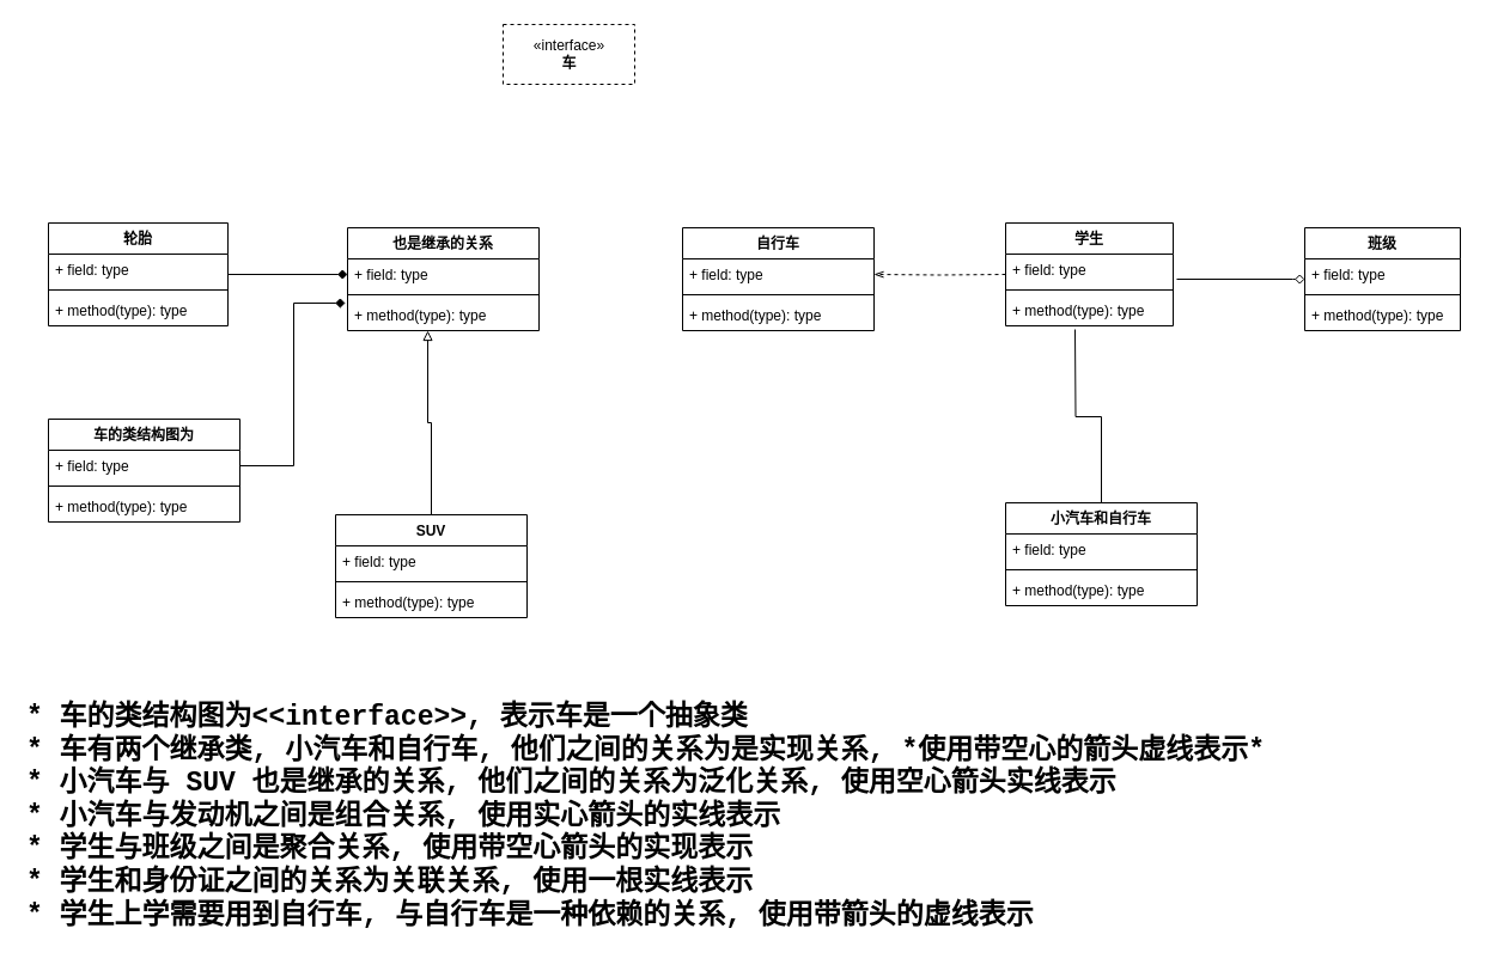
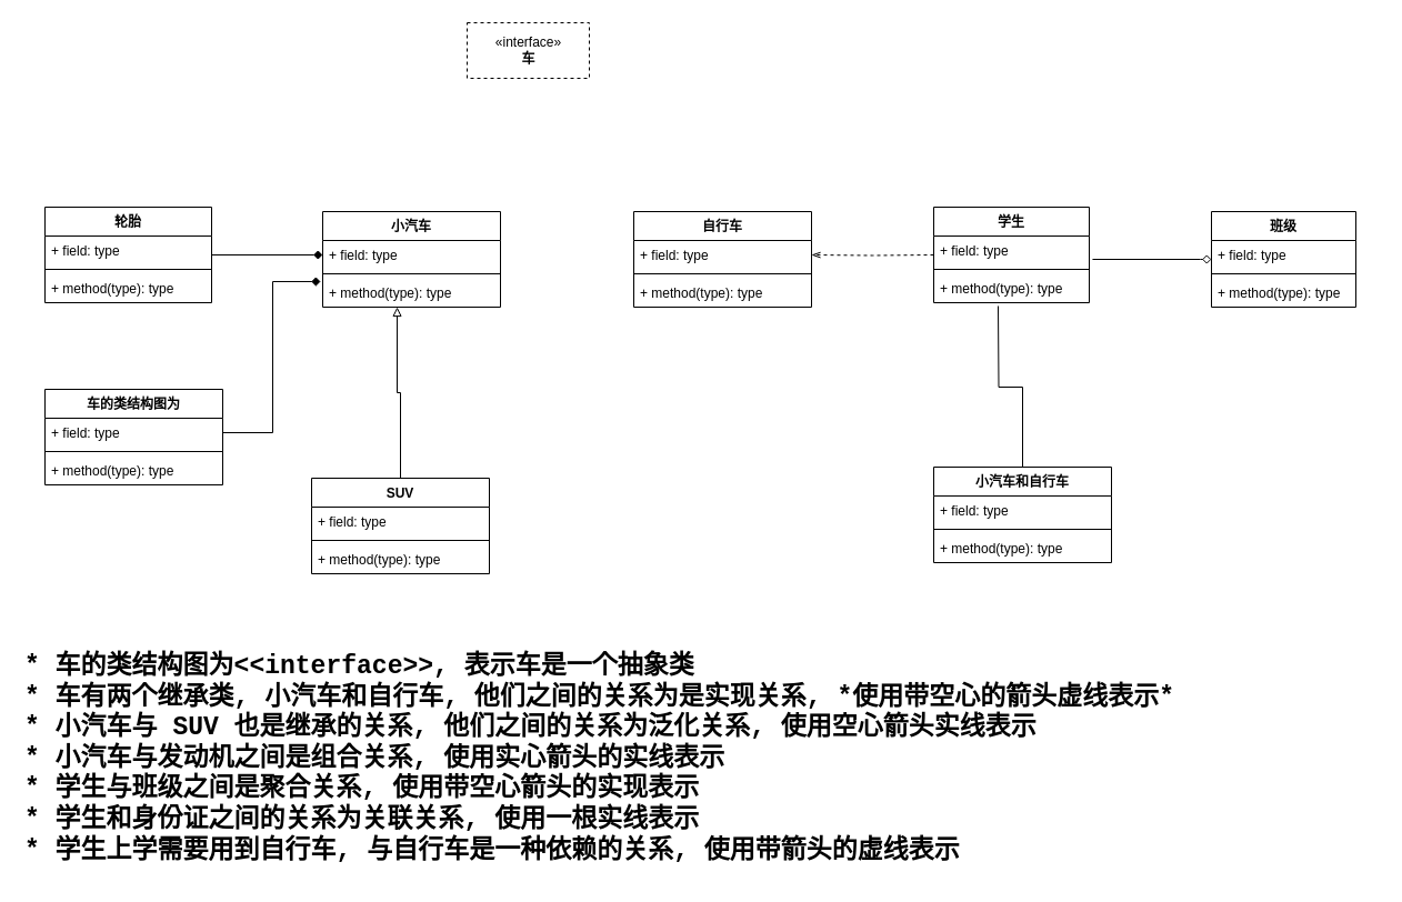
  <mxCell id="0" />
  <mxCell id="1" parent="0" />
  <mxCell id="2" value="«interface»&lt;br&gt;&lt;b&gt;车&lt;/b&gt;" style="html=1;dashed=1;" vertex="1" parent="1"><mxGeometry x="420" y="20" width="110" height="50" as="geometry" /></mxCell>
- <mxCell id="3" value="也是继承的关系" style="swimlane;fontStyle=1;align=center;verticalAlign=top;childLayout=stackLayout;horizontal=1;startSize=26;horizontalStack=0;resizeParent=1;resizeParentMax=0;resizeLast=0;collapsible=1;marginBottom=0;" vertex="1" parent="1"><mxGeometry x="290" y="190" width="160" height="86" as="geometry" /></mxCell>
+ <mxCell id="3" value="小汽车" style="swimlane;fontStyle=1;align=center;verticalAlign=top;childLayout=stackLayout;horizontal=1;startSize=26;horizontalStack=0;resizeParent=1;resizeParentMax=0;resizeLast=0;collapsible=1;marginBottom=0;" vertex="1" parent="1"><mxGeometry x="290" y="190" width="160" height="86" as="geometry" /></mxCell>
  <mxCell id="4" value="+ field: type" style="text;strokeColor=none;fillColor=none;align=left;verticalAlign=top;spacingLeft=4;spacingRight=4;overflow=hidden;rotatable=0;points=[[0,0.5],[1,0.5]];portConstraint=eastwest;" vertex="1" parent="3"><mxGeometry y="26" width="160" height="26" as="geometry" /></mxCell>
  <mxCell id="5" value="" style="line;strokeWidth=1;fillColor=none;align=left;verticalAlign=middle;spacingTop=-1;spacingLeft=3;spacingRight=3;rotatable=0;labelPosition=right;points=[];portConstraint=eastwest;" vertex="1" parent="3"><mxGeometry y="52" width="160" height="8" as="geometry" /></mxCell>
  <mxCell id="6" value="+ method(type): type" style="text;strokeColor=none;fillColor=none;align=left;verticalAlign=top;spacingLeft=4;spacingRight=4;overflow=hidden;rotatable=0;points=[[0,0.5],[1,0.5]];portConstraint=eastwest;" vertex="1" parent="3"><mxGeometry y="60" width="160" height="26" as="geometry" /></mxCell>
  <mxCell id="7" value="自行车" style="swimlane;fontStyle=1;align=center;verticalAlign=top;childLayout=stackLayout;horizontal=1;startSize=26;horizontalStack=0;resizeParent=1;resizeParentMax=0;resizeLast=0;collapsible=1;marginBottom=0;" vertex="1" parent="1"><mxGeometry x="570" y="190" width="160" height="86" as="geometry" /></mxCell>
  <mxCell id="8" value="+ field: type" style="text;strokeColor=none;fillColor=none;align=left;verticalAlign=top;spacingLeft=4;spacingRight=4;overflow=hidden;rotatable=0;points=[[0,0.5],[1,0.5]];portConstraint=eastwest;" vertex="1" parent="7"><mxGeometry y="26" width="160" height="26" as="geometry" /></mxCell>
  <mxCell id="9" value="" style="line;strokeWidth=1;fillColor=none;align=left;verticalAlign=middle;spacingTop=-1;spacingLeft=3;spacingRight=3;rotatable=0;labelPosition=right;points=[];portConstraint=eastwest;" vertex="1" parent="7"><mxGeometry y="52" width="160" height="8" as="geometry" /></mxCell>
  <mxCell id="10" value="+ method(type): type" style="text;strokeColor=none;fillColor=none;align=left;verticalAlign=top;spacingLeft=4;spacingRight=4;overflow=hidden;rotatable=0;points=[[0,0.5],[1,0.5]];portConstraint=eastwest;" vertex="1" parent="7"><mxGeometry y="60" width="160" height="26" as="geometry" /></mxCell>
  <mxCell id="11" style="edgeStyle=orthogonalEdgeStyle;rounded=0;orthogonalLoop=1;jettySize=auto;html=1;entryX=0;entryY=0.5;entryDx=0;entryDy=0;endArrow=diamond;endFill=1;" edge="1" parent="1" source="12" target="4"><mxGeometry relative="1" as="geometry" /></mxCell>
  <mxCell id="12" value="轮胎" style="swimlane;fontStyle=1;align=center;verticalAlign=top;childLayout=stackLayout;horizontal=1;startSize=26;horizontalStack=0;resizeParent=1;resizeParentMax=0;resizeLast=0;collapsible=1;marginBottom=0;" vertex="1" parent="1"><mxGeometry x="40" y="186" width="150" height="86" as="geometry" /></mxCell>
  <mxCell id="13" value="+ field: type" style="text;strokeColor=none;fillColor=none;align=left;verticalAlign=top;spacingLeft=4;spacingRight=4;overflow=hidden;rotatable=0;points=[[0,0.5],[1,0.5]];portConstraint=eastwest;" vertex="1" parent="12"><mxGeometry y="26" width="150" height="26" as="geometry" /></mxCell>
  <mxCell id="14" value="" style="line;strokeWidth=1;fillColor=none;align=left;verticalAlign=middle;spacingTop=-1;spacingLeft=3;spacingRight=3;rotatable=0;labelPosition=right;points=[];portConstraint=eastwest;" vertex="1" parent="12"><mxGeometry y="52" width="150" height="8" as="geometry" /></mxCell>
  <mxCell id="15" value="+ method(type): type" style="text;strokeColor=none;fillColor=none;align=left;verticalAlign=top;spacingLeft=4;spacingRight=4;overflow=hidden;rotatable=0;points=[[0,0.5],[1,0.5]];portConstraint=eastwest;" vertex="1" parent="12"><mxGeometry y="60" width="150" height="26" as="geometry" /></mxCell>
  <mxCell id="16" style="edgeStyle=orthogonalEdgeStyle;rounded=0;orthogonalLoop=1;jettySize=auto;html=1;exitX=0;exitY=0.5;exitDx=0;exitDy=0;entryX=1;entryY=0.5;entryDx=0;entryDy=0;startArrow=none;startFill=0;endArrow=openThin;endFill=0;dashed=1;" edge="1" parent="1" target="8"><mxGeometry relative="1" as="geometry"><mxPoint x="840" y="229" as="sourcePoint" /></mxGeometry></mxCell>
  <mxCell id="17" value="学生" style="swimlane;fontStyle=1;align=center;verticalAlign=top;childLayout=stackLayout;horizontal=1;startSize=26;horizontalStack=0;resizeParent=1;resizeParentMax=0;resizeLast=0;collapsible=1;marginBottom=0;" vertex="1" parent="1"><mxGeometry x="840" y="186" width="140" height="86" as="geometry" /></mxCell>
  <mxCell id="18" value="+ field: type" style="text;strokeColor=none;fillColor=none;align=left;verticalAlign=top;spacingLeft=4;spacingRight=4;overflow=hidden;rotatable=0;points=[[0,0.5],[1,0.5]];portConstraint=eastwest;" vertex="1" parent="17"><mxGeometry y="26" width="140" height="26" as="geometry" /></mxCell>
  <mxCell id="19" value="" style="line;strokeWidth=1;fillColor=none;align=left;verticalAlign=middle;spacingTop=-1;spacingLeft=3;spacingRight=3;rotatable=0;labelPosition=right;points=[];portConstraint=eastwest;" vertex="1" parent="17"><mxGeometry y="52" width="140" height="8" as="geometry" /></mxCell>
  <mxCell id="20" value="+ method(type): type" style="text;strokeColor=none;fillColor=none;align=left;verticalAlign=top;spacingLeft=4;spacingRight=4;overflow=hidden;rotatable=0;points=[[0,0.5],[1,0.5]];portConstraint=eastwest;" vertex="1" parent="17"><mxGeometry y="60" width="140" height="26" as="geometry" /></mxCell>
  <mxCell id="21" style="edgeStyle=orthogonalEdgeStyle;rounded=0;orthogonalLoop=1;jettySize=auto;html=1;entryX=1.021;entryY=0.808;entryDx=0;entryDy=0;entryPerimeter=0;startArrow=diamond;startFill=0;endArrow=none;endFill=0;" edge="1" parent="1" source="23" target="18"><mxGeometry relative="1" as="geometry"><Array as="points"><mxPoint x="1080" y="233" /><mxPoint x="1080" y="233" /></Array></mxGeometry></mxCell>
  <mxCell id="22" value="班级" style="swimlane;fontStyle=1;align=center;verticalAlign=top;childLayout=stackLayout;horizontal=1;startSize=26;horizontalStack=0;resizeParent=1;resizeParentMax=0;resizeLast=0;collapsible=1;marginBottom=0;" vertex="1" parent="1"><mxGeometry x="1090" y="190" width="130" height="86" as="geometry" /></mxCell>
  <mxCell id="23" value="+ field: type" style="text;strokeColor=none;fillColor=none;align=left;verticalAlign=top;spacingLeft=4;spacingRight=4;overflow=hidden;rotatable=0;points=[[0,0.5],[1,0.5]];portConstraint=eastwest;" vertex="1" parent="22"><mxGeometry y="26" width="130" height="26" as="geometry" /></mxCell>
  <mxCell id="24" value="" style="line;strokeWidth=1;fillColor=none;align=left;verticalAlign=middle;spacingTop=-1;spacingLeft=3;spacingRight=3;rotatable=0;labelPosition=right;points=[];portConstraint=eastwest;" vertex="1" parent="22"><mxGeometry y="52" width="130" height="8" as="geometry" /></mxCell>
  <mxCell id="25" value="+ method(type): type" style="text;strokeColor=none;fillColor=none;align=left;verticalAlign=top;spacingLeft=4;spacingRight=4;overflow=hidden;rotatable=0;points=[[0,0.5],[1,0.5]];portConstraint=eastwest;" vertex="1" parent="22"><mxGeometry y="60" width="130" height="26" as="geometry" /></mxCell>
  <mxCell id="26" value="车的类结构图为" style="swimlane;fontStyle=1;align=center;verticalAlign=top;childLayout=stackLayout;horizontal=1;startSize=26;horizontalStack=0;resizeParent=1;resizeParentMax=0;resizeLast=0;collapsible=1;marginBottom=0;" vertex="1" parent="1"><mxGeometry x="40" y="350" width="160" height="86" as="geometry" /></mxCell>
  <mxCell id="27" value="+ field: type" style="text;strokeColor=none;fillColor=none;align=left;verticalAlign=top;spacingLeft=4;spacingRight=4;overflow=hidden;rotatable=0;points=[[0,0.5],[1,0.5]];portConstraint=eastwest;" vertex="1" parent="26"><mxGeometry y="26" width="160" height="26" as="geometry" /></mxCell>
  <mxCell id="28" value="" style="line;strokeWidth=1;fillColor=none;align=left;verticalAlign=middle;spacingTop=-1;spacingLeft=3;spacingRight=3;rotatable=0;labelPosition=right;points=[];portConstraint=eastwest;" vertex="1" parent="26"><mxGeometry y="52" width="160" height="8" as="geometry" /></mxCell>
  <mxCell id="29" value="+ method(type): type" style="text;strokeColor=none;fillColor=none;align=left;verticalAlign=top;spacingLeft=4;spacingRight=4;overflow=hidden;rotatable=0;points=[[0,0.5],[1,0.5]];portConstraint=eastwest;" vertex="1" parent="26"><mxGeometry y="60" width="160" height="26" as="geometry" /></mxCell>
  <mxCell id="30" style="edgeStyle=orthogonalEdgeStyle;rounded=0;orthogonalLoop=1;jettySize=auto;html=1;exitX=1;exitY=0.5;exitDx=0;exitDy=0;entryX=-0.012;entryY=0.115;entryDx=0;entryDy=0;entryPerimeter=0;startArrow=none;startFill=0;endArrow=diamond;endFill=1;" edge="1" parent="1" source="27" target="6"><mxGeometry relative="1" as="geometry" /></mxCell>
  <mxCell id="31" style="edgeStyle=orthogonalEdgeStyle;rounded=0;orthogonalLoop=1;jettySize=auto;html=1;exitX=0.5;exitY=0;exitDx=0;exitDy=0;entryX=0.419;entryY=1;entryDx=0;entryDy=0;entryPerimeter=0;startArrow=none;startFill=0;endArrow=block;endFill=0;" edge="1" parent="1" source="32" target="6"><mxGeometry relative="1" as="geometry" /></mxCell>
  <mxCell id="32" value="SUV" style="swimlane;fontStyle=1;align=center;verticalAlign=top;childLayout=stackLayout;horizontal=1;startSize=26;horizontalStack=0;resizeParent=1;resizeParentMax=0;resizeLast=0;collapsible=1;marginBottom=0;" vertex="1" parent="1"><mxGeometry x="280" y="430" width="160" height="86" as="geometry" /></mxCell>
  <mxCell id="33" value="+ field: type" style="text;strokeColor=none;fillColor=none;align=left;verticalAlign=top;spacingLeft=4;spacingRight=4;overflow=hidden;rotatable=0;points=[[0,0.5],[1,0.5]];portConstraint=eastwest;" vertex="1" parent="32"><mxGeometry y="26" width="160" height="26" as="geometry" /></mxCell>
  <mxCell id="34" value="" style="line;strokeWidth=1;fillColor=none;align=left;verticalAlign=middle;spacingTop=-1;spacingLeft=3;spacingRight=3;rotatable=0;labelPosition=right;points=[];portConstraint=eastwest;" vertex="1" parent="32"><mxGeometry y="52" width="160" height="8" as="geometry" /></mxCell>
  <mxCell id="35" value="+ method(type): type" style="text;strokeColor=none;fillColor=none;align=left;verticalAlign=top;spacingLeft=4;spacingRight=4;overflow=hidden;rotatable=0;points=[[0,0.5],[1,0.5]];portConstraint=eastwest;" vertex="1" parent="32"><mxGeometry y="60" width="160" height="26" as="geometry" /></mxCell>
  <mxCell id="36" style="edgeStyle=orthogonalEdgeStyle;rounded=0;orthogonalLoop=1;jettySize=auto;html=1;exitX=0.5;exitY=0;exitDx=0;exitDy=0;startArrow=none;startFill=0;endArrow=none;endFill=0;" edge="1" parent="1" source="38"><mxGeometry relative="1" as="geometry"><mxPoint x="898" y="275" as="targetPoint" /></mxGeometry></mxCell>
  <mxCell id="37" value="* 车的类结构图为&amp;lt;&amp;lt;interface&amp;gt;&amp;gt;, 表示车是一个抽象类&lt;br style=&quot;font-size: 23px;&quot;&gt;* 车有两个继承类, 小汽车和自行车, 他们之间的关系为是实现关系, *使用带空心的箭头虚线表示*&lt;br style=&quot;font-size: 23px;&quot;&gt;* 小汽车与 SUV 也是继承的关系, 他们之间的关系为泛化关系, 使用空心箭头实线表示&lt;br style=&quot;font-size: 23px;&quot;&gt;* 小汽车与发动机之间是组合关系, 使用实心箭头的实线表示&lt;br style=&quot;font-size: 23px;&quot;&gt;* 学生与班级之间是聚合关系, 使用带空心箭头的实现表示&lt;br style=&quot;font-size: 23px;&quot;&gt;* 学生和身份证之间的关系为关联关系, 使用一根实线表示&lt;br style=&quot;font-size: 23px;&quot;&gt;* 学生上学需要用到自行车, 与自行车是一种依赖的关系, 使用带箭头的虚线表示" style="text;html=1;strokeColor=none;fillColor=none;align=left;verticalAlign=top;whiteSpace=wrap;rounded=0;fontSize=23;fontFamily=Courier New;fontStyle=1" vertex="1" parent="1"><mxGeometry x="20" y="580" width="1220" height="210" as="geometry" /></mxCell>
  <mxCell id="38" value="小汽车和自行车" style="swimlane;fontStyle=1;align=center;verticalAlign=top;childLayout=stackLayout;horizontal=1;startSize=26;horizontalStack=0;resizeParent=1;resizeParentMax=0;resizeLast=0;collapsible=1;marginBottom=0;" vertex="1" parent="1"><mxGeometry x="840" y="420" width="160" height="86" as="geometry" /></mxCell>
  <mxCell id="39" value="+ field: type" style="text;strokeColor=none;fillColor=none;align=left;verticalAlign=top;spacingLeft=4;spacingRight=4;overflow=hidden;rotatable=0;points=[[0,0.5],[1,0.5]];portConstraint=eastwest;" vertex="1" parent="38"><mxGeometry y="26" width="160" height="26" as="geometry" /></mxCell>
  <mxCell id="40" value="" style="line;strokeWidth=1;fillColor=none;align=left;verticalAlign=middle;spacingTop=-1;spacingLeft=3;spacingRight=3;rotatable=0;labelPosition=right;points=[];portConstraint=eastwest;" vertex="1" parent="38"><mxGeometry y="52" width="160" height="8" as="geometry" /></mxCell>
  <mxCell id="41" value="+ method(type): type" style="text;strokeColor=none;fillColor=none;align=left;verticalAlign=top;spacingLeft=4;spacingRight=4;overflow=hidden;rotatable=0;points=[[0,0.5],[1,0.5]];portConstraint=eastwest;" vertex="1" parent="38"><mxGeometry y="60" width="160" height="26" as="geometry" /></mxCell>
